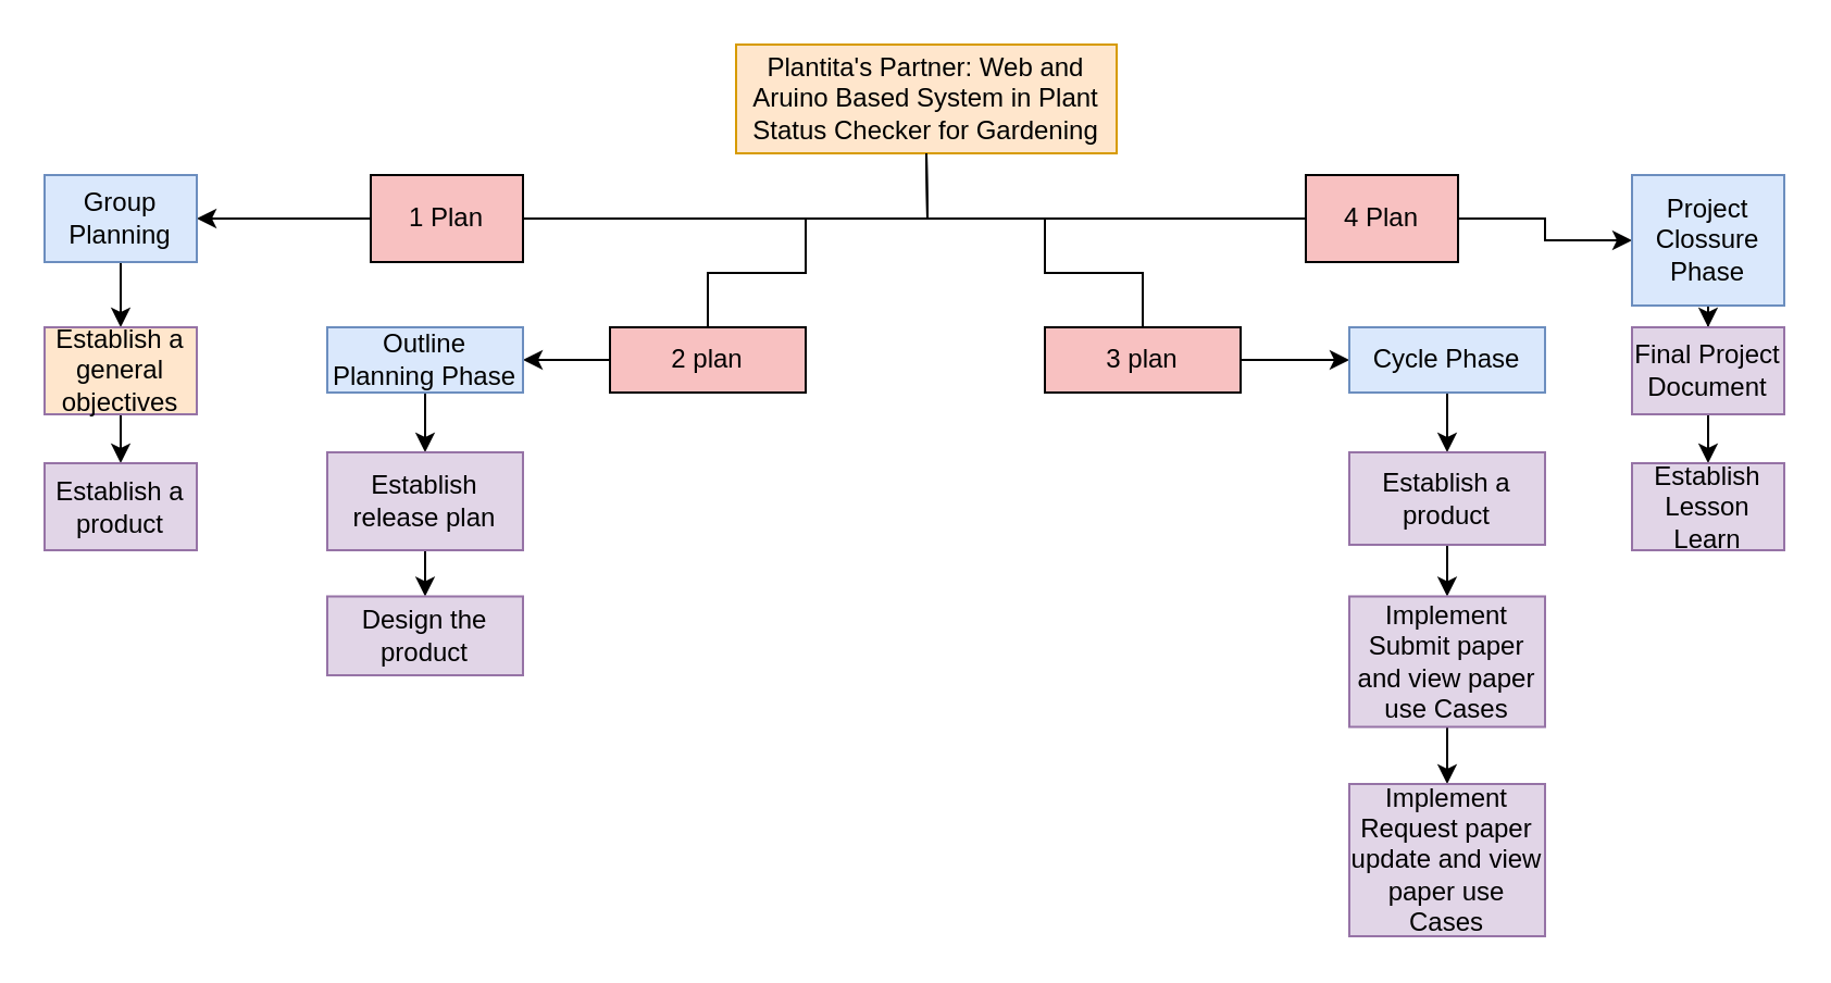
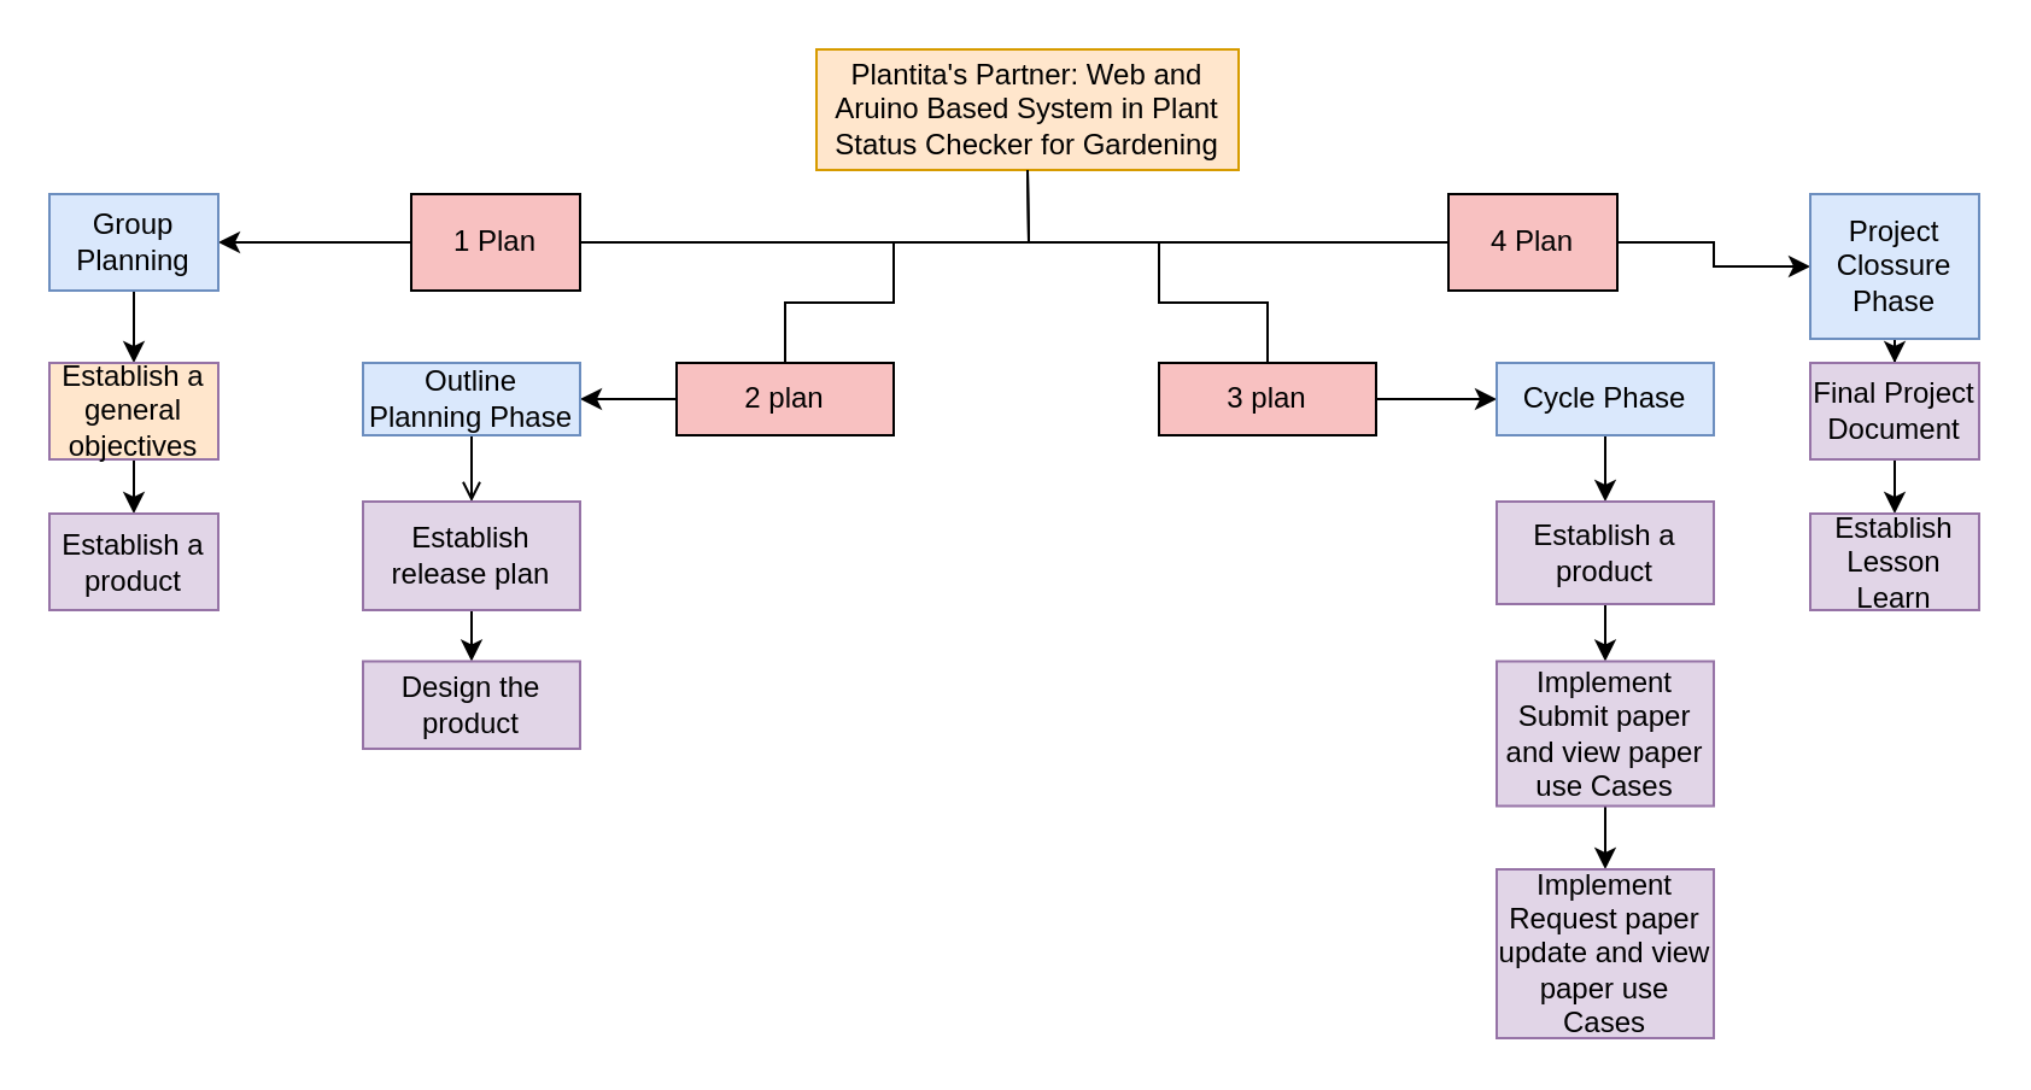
  <mxCell id="0" />
  <mxCell id="1" parent="0" />
  <mxCell id="2" value="Plantita's Partner: Web and Aruino Based System in Plant Status Checker for Gardening" style="rounded=0;whiteSpace=wrap;html=1;strokeColor=#d79b00;fillColor=#ffe6cc;" parent="1" vertex="1"><mxGeometry x="338" y="20" width="175" height="50" as="geometry" /></mxCell>
  <mxCell id="3" value="" style="edgeStyle=orthogonalEdgeStyle;startArrow=none;endArrow=none;rounded=0;targetPortConstraint=eastwest;sourcePortConstraint=northsouth;" parent="1" target="6" edge="1"><mxGeometry relative="1" as="geometry"><mxPoint x="425.5" y="70" as="sourcePoint" /></mxGeometry></mxCell>
  <mxCell id="4" value="" style="edgeStyle=orthogonalEdgeStyle;startArrow=none;endArrow=none;rounded=0;targetPortConstraint=eastwest;sourcePortConstraint=northsouth;" parent="1" target="8" edge="1"><mxGeometry relative="1" as="geometry"><mxPoint x="425.5" y="70" as="sourcePoint" /></mxGeometry></mxCell>
  <mxCell id="5" value="" style="edgeStyle=orthogonalEdgeStyle;rounded=0;orthogonalLoop=1;jettySize=auto;html=1;" edge="1" parent="1" source="6" target="16"><mxGeometry relative="1" as="geometry" /></mxCell>
  <mxCell id="6" value="1 Plan" style="whiteSpace=wrap;html=1;align=center;verticalAlign=middle;treeFolding=1;treeMoving=1;fillColor=#F8C1C1;" parent="1" vertex="1"><mxGeometry x="170" y="80" width="70" height="40" as="geometry" /></mxCell>
  <mxCell id="7" value="" style="edgeStyle=orthogonalEdgeStyle;rounded=0;orthogonalLoop=1;jettySize=auto;html=1;" edge="1" parent="1" source="8" target="28"><mxGeometry relative="1" as="geometry" /></mxCell>
  <mxCell id="8" value="4 Plan" style="whiteSpace=wrap;html=1;align=center;verticalAlign=middle;treeFolding=1;treeMoving=1;fillColor=#F8C1C1;" parent="1" vertex="1"><mxGeometry x="600" y="80" width="70" height="40" as="geometry" /></mxCell>
  <mxCell id="9" value="" style="edgeStyle=orthogonalEdgeStyle;rounded=0;orthogonalLoop=1;jettySize=auto;html=1;" edge="1" parent="1" source="10" target="26"><mxGeometry relative="1" as="geometry" /></mxCell>
  <mxCell id="10" value="3 plan" style="whiteSpace=wrap;html=1;align=center;verticalAlign=middle;treeFolding=1;treeMoving=1;newEdgeStyle={&quot;edgeStyle&quot;:&quot;elbowEdgeStyle&quot;,&quot;startArrow&quot;:&quot;none&quot;,&quot;endArrow&quot;:&quot;none&quot;};fillColor=#F8C1C1;" parent="1" vertex="1"><mxGeometry x="480" y="150" width="90" height="30" as="geometry" /></mxCell>
  <mxCell id="11" value="" style="edgeStyle=elbowEdgeStyle;elbow=vertical;startArrow=none;endArrow=none;rounded=0;" parent="1" target="10" edge="1"><mxGeometry relative="1" as="geometry"><mxPoint x="480" y="100" as="sourcePoint" /></mxGeometry></mxCell>
  <mxCell id="12" value="" style="edgeStyle=orthogonalEdgeStyle;rounded=0;orthogonalLoop=1;jettySize=auto;html=1;" edge="1" parent="1" source="13" target="21"><mxGeometry relative="1" as="geometry" /></mxCell>
  <mxCell id="13" value="2 plan" style="whiteSpace=wrap;html=1;align=center;verticalAlign=middle;treeFolding=1;treeMoving=1;newEdgeStyle={&quot;edgeStyle&quot;:&quot;elbowEdgeStyle&quot;,&quot;startArrow&quot;:&quot;none&quot;,&quot;endArrow&quot;:&quot;none&quot;};fillColor=#F8C1C1;" parent="1" vertex="1"><mxGeometry x="280" y="150" width="90" height="30" as="geometry" /></mxCell>
  <mxCell id="14" value="" style="edgeStyle=elbowEdgeStyle;elbow=vertical;startArrow=none;endArrow=none;rounded=0;" parent="1" target="13" edge="1"><mxGeometry relative="1" as="geometry"><mxPoint x="370" y="100" as="sourcePoint" /></mxGeometry></mxCell>
  <mxCell id="15" value="" style="edgeStyle=orthogonalEdgeStyle;rounded=0;orthogonalLoop=1;jettySize=auto;html=1;" edge="1" parent="1" source="16" target="18"><mxGeometry relative="1" as="geometry" /></mxCell>
  <mxCell id="16" value="Group Planning" style="whiteSpace=wrap;html=1;align=center;verticalAlign=middle;treeFolding=1;treeMoving=1;fillColor=#dae8fc;strokeColor=#6c8ebf;" vertex="1" parent="1"><mxGeometry x="20" y="80" width="70" height="40" as="geometry" /></mxCell>
  <mxCell id="17" value="" style="edgeStyle=orthogonalEdgeStyle;rounded=0;orthogonalLoop=1;jettySize=auto;html=1;" edge="1" parent="1" source="18" target="19"><mxGeometry relative="1" as="geometry" /></mxCell>
  <mxCell id="18" value="Establish a general objectives" style="whiteSpace=wrap;html=1;align=center;verticalAlign=middle;treeFolding=1;treeMoving=1;fillColor=#ffe6cc;strokeColor=#9673a6;" vertex="1" parent="1"><mxGeometry x="20" y="150" width="70" height="40" as="geometry" /></mxCell>
  <mxCell id="19" value="Establish a product" style="whiteSpace=wrap;html=1;align=center;verticalAlign=middle;treeFolding=1;treeMoving=1;fillColor=#e1d5e7;strokeColor=#9673a6;" vertex="1" parent="1"><mxGeometry x="20" y="212.5" width="70" height="40" as="geometry" /></mxCell>
- <mxCell id="20" value="" style="edgeStyle=orthogonalEdgeStyle;rounded=0;orthogonalLoop=1;jettySize=auto;html=1;" edge="1" parent="1" source="21" target="23"><mxGeometry relative="1" as="geometry" /></mxCell>
+ <mxCell id="20" value="" style="edgeStyle=orthogonalEdgeStyle;rounded=0;orthogonalLoop=1;jettySize=auto;html=1;endArrow=open;" edge="1" parent="1" source="21" target="23"><mxGeometry relative="1" as="geometry" /></mxCell>
  <mxCell id="21" value="Outline Planning Phase" style="whiteSpace=wrap;html=1;align=center;verticalAlign=middle;treeFolding=1;treeMoving=1;newEdgeStyle={&quot;edgeStyle&quot;:&quot;elbowEdgeStyle&quot;,&quot;startArrow&quot;:&quot;none&quot;,&quot;endArrow&quot;:&quot;none&quot;};fillColor=#dae8fc;strokeColor=#6c8ebf;" vertex="1" parent="1"><mxGeometry x="150" y="150" width="90" height="30" as="geometry" /></mxCell>
  <mxCell id="22" value="" style="edgeStyle=orthogonalEdgeStyle;rounded=0;orthogonalLoop=1;jettySize=auto;html=1;" edge="1" parent="1" source="23" target="24"><mxGeometry relative="1" as="geometry" /></mxCell>
  <mxCell id="23" value="Establish release plan" style="whiteSpace=wrap;html=1;align=center;verticalAlign=middle;treeFolding=1;treeMoving=1;newEdgeStyle={&quot;edgeStyle&quot;:&quot;elbowEdgeStyle&quot;,&quot;startArrow&quot;:&quot;none&quot;,&quot;endArrow&quot;:&quot;none&quot;};fillColor=#e1d5e7;strokeColor=#9673a6;" vertex="1" parent="1"><mxGeometry x="150" y="207.5" width="90" height="45" as="geometry" /></mxCell>
  <mxCell id="24" value="Design the product" style="whiteSpace=wrap;html=1;align=center;verticalAlign=middle;treeFolding=1;treeMoving=1;newEdgeStyle={&quot;edgeStyle&quot;:&quot;elbowEdgeStyle&quot;,&quot;startArrow&quot;:&quot;none&quot;,&quot;endArrow&quot;:&quot;none&quot;};fillColor=#e1d5e7;strokeColor=#9673a6;" vertex="1" parent="1"><mxGeometry x="150" y="273.75" width="90" height="36.25" as="geometry" /></mxCell>
  <mxCell id="25" value="" style="edgeStyle=orthogonalEdgeStyle;rounded=0;orthogonalLoop=1;jettySize=auto;html=1;" edge="1" parent="1" source="26" target="33"><mxGeometry relative="1" as="geometry" /></mxCell>
  <mxCell id="26" value="Cycle Phase" style="whiteSpace=wrap;html=1;align=center;verticalAlign=middle;treeFolding=1;treeMoving=1;newEdgeStyle={&quot;edgeStyle&quot;:&quot;elbowEdgeStyle&quot;,&quot;startArrow&quot;:&quot;none&quot;,&quot;endArrow&quot;:&quot;none&quot;};fillColor=#dae8fc;strokeColor=#6c8ebf;" vertex="1" parent="1"><mxGeometry x="620" y="150" width="90" height="30" as="geometry" /></mxCell>
  <mxCell id="27" value="" style="edgeStyle=orthogonalEdgeStyle;rounded=0;orthogonalLoop=1;jettySize=auto;html=1;" edge="1" parent="1" source="28" target="30"><mxGeometry relative="1" as="geometry" /></mxCell>
  <mxCell id="28" value="Project Clossure Phase" style="whiteSpace=wrap;html=1;align=center;verticalAlign=middle;treeFolding=1;treeMoving=1;fillColor=#dae8fc;strokeColor=#6c8ebf;" vertex="1" parent="1"><mxGeometry x="750" y="80" width="70" height="60" as="geometry" /></mxCell>
  <mxCell id="29" value="" style="edgeStyle=orthogonalEdgeStyle;rounded=0;orthogonalLoop=1;jettySize=auto;html=1;" edge="1" parent="1" source="30" target="31"><mxGeometry relative="1" as="geometry" /></mxCell>
  <mxCell id="30" value="Final Project Document" style="whiteSpace=wrap;html=1;align=center;verticalAlign=middle;treeFolding=1;treeMoving=1;fillColor=#e1d5e7;strokeColor=#9673a6;" vertex="1" parent="1"><mxGeometry x="750" y="150" width="70" height="40" as="geometry" /></mxCell>
  <mxCell id="31" value="Establish Lesson Learn" style="whiteSpace=wrap;html=1;align=center;verticalAlign=middle;treeFolding=1;treeMoving=1;fillColor=#e1d5e7;strokeColor=#9673a6;" vertex="1" parent="1"><mxGeometry x="750" y="212.5" width="70" height="40" as="geometry" /></mxCell>
  <mxCell id="32" value="" style="edgeStyle=orthogonalEdgeStyle;rounded=0;orthogonalLoop=1;jettySize=auto;html=1;" edge="1" parent="1" source="33" target="35"><mxGeometry relative="1" as="geometry" /></mxCell>
  <mxCell id="33" value="Establish a product" style="whiteSpace=wrap;html=1;align=center;verticalAlign=middle;treeFolding=1;treeMoving=1;newEdgeStyle={&quot;edgeStyle&quot;:&quot;elbowEdgeStyle&quot;,&quot;startArrow&quot;:&quot;none&quot;,&quot;endArrow&quot;:&quot;none&quot;};fillColor=#e1d5e7;strokeColor=#9673a6;" vertex="1" parent="1"><mxGeometry x="620" y="207.5" width="90" height="42.5" as="geometry" /></mxCell>
  <mxCell id="34" value="" style="edgeStyle=orthogonalEdgeStyle;rounded=0;orthogonalLoop=1;jettySize=auto;html=1;" edge="1" parent="1" source="35" target="36"><mxGeometry relative="1" as="geometry" /></mxCell>
  <mxCell id="35" value="Implement Submit paper and view paper use Cases" style="whiteSpace=wrap;html=1;align=center;verticalAlign=middle;treeFolding=1;treeMoving=1;newEdgeStyle={&quot;edgeStyle&quot;:&quot;elbowEdgeStyle&quot;,&quot;startArrow&quot;:&quot;none&quot;,&quot;endArrow&quot;:&quot;none&quot;};fillColor=#e1d5e7;strokeColor=#9673a6;" vertex="1" parent="1"><mxGeometry x="620" y="273.75" width="90" height="60" as="geometry" /></mxCell>
  <mxCell id="36" value="Implement Request paper update and view paper use Cases" style="whiteSpace=wrap;html=1;align=center;verticalAlign=middle;treeFolding=1;treeMoving=1;newEdgeStyle={&quot;edgeStyle&quot;:&quot;elbowEdgeStyle&quot;,&quot;startArrow&quot;:&quot;none&quot;,&quot;endArrow&quot;:&quot;none&quot;};fillColor=#e1d5e7;strokeColor=#9673a6;" vertex="1" parent="1"><mxGeometry x="620" y="360" width="90" height="70" as="geometry" /></mxCell>
